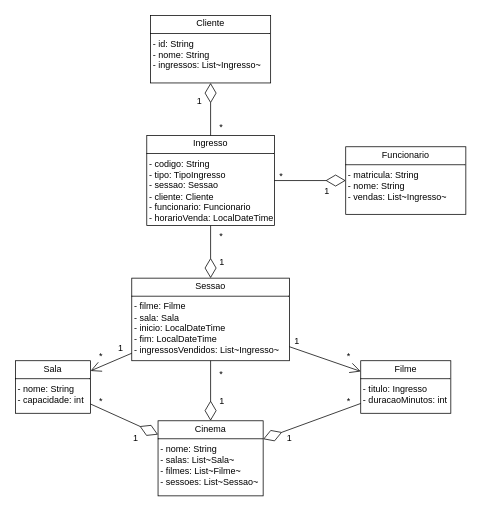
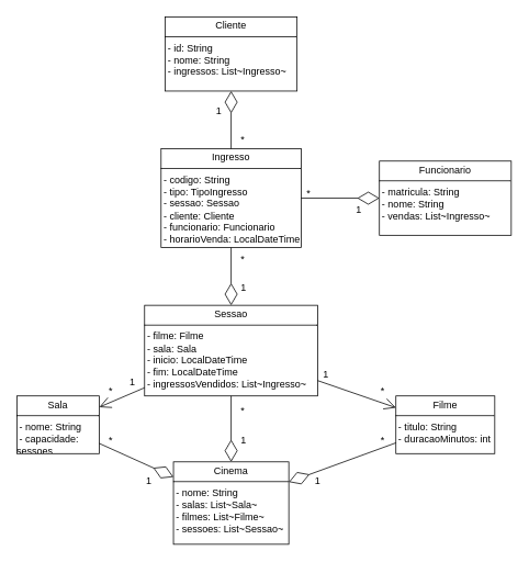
  <mxCell id="0" />
  <mxCell id="1" parent="0" />
  <mxCell id="2" value="&lt;p style=&quot;margin:0px;margin-top:4px;text-align:center;&quot;&gt;Cliente&lt;/p&gt;&lt;hr size=&quot;1&quot; style=&quot;border-style:solid;&quot;&gt;&lt;div class=&quot;cm-line&quot;&gt;&amp;nbsp;- id: String&lt;/div&gt;&lt;div class=&quot;cm-line&quot;&gt;&amp;nbsp;- nome: String&lt;/div&gt;&lt;div class=&quot;cm-line&quot;&gt;&amp;nbsp;- ingressos: List~Ingresso~&lt;/div&gt;" style="verticalAlign=top;align=left;overflow=fill;html=1;whiteSpace=wrap;" vertex="1" parent="1"><mxGeometry x="200" y="20" width="160" height="90" as="geometry" /></mxCell>
- <mxCell id="3" value="&lt;p style=&quot;margin:0px;margin-top:4px;text-align:center;&quot;&gt;Filme&lt;/p&gt;&lt;hr size=&quot;1&quot; style=&quot;border-style:solid;&quot;&gt;&lt;div class=&quot;cm-line&quot;&gt;&amp;nbsp;- titulo: Ingresso&lt;/div&gt;&lt;div class=&quot;cm-line&quot;&gt;&amp;nbsp;- duracaoMinutos: int&lt;/div&gt;&lt;div class=&quot;cm-line&quot;&gt;&lt;br&gt;&lt;/div&gt;" style="verticalAlign=top;align=left;overflow=fill;html=1;whiteSpace=wrap;" vertex="1" parent="1"><mxGeometry x="480" y="480" width="120" height="70" as="geometry" /></mxCell>
- <mxCell id="4" value="&lt;p style=&quot;margin:0px;margin-top:4px;text-align:center;&quot;&gt;Sala&lt;/p&gt;&lt;hr size=&quot;1&quot; style=&quot;border-style:solid;&quot;&gt;&lt;div class=&quot;cm-line&quot;&gt;&amp;nbsp;- nome: String&lt;/div&gt;&lt;div class=&quot;cm-line&quot;&gt;&amp;nbsp;- capacidade: int&lt;/div&gt;" style="verticalAlign=top;align=left;overflow=fill;html=1;whiteSpace=wrap;" vertex="1" parent="1"><mxGeometry x="20" y="480" width="100" height="70" as="geometry" /></mxCell>
+ <mxCell id="3" value="&lt;p style=&quot;margin:0px;margin-top:4px;text-align:center;&quot;&gt;Filme&lt;/p&gt;&lt;hr size=&quot;1&quot; style=&quot;border-style:solid;&quot;&gt;&lt;div class=&quot;cm-line&quot;&gt;&amp;nbsp;- titulo: String&lt;/div&gt;&lt;div class=&quot;cm-line&quot;&gt;&amp;nbsp;- duracaoMinutos: int&lt;/div&gt;&lt;div class=&quot;cm-line&quot;&gt;&lt;br&gt;&lt;/div&gt;" style="verticalAlign=top;align=left;overflow=fill;html=1;whiteSpace=wrap;" vertex="1" parent="1"><mxGeometry x="480" y="480" width="120" height="70" as="geometry" /></mxCell>
+ <mxCell id="4" value="&lt;p style=&quot;margin:0px;margin-top:4px;text-align:center;&quot;&gt;Sala&lt;/p&gt;&lt;hr size=&quot;1&quot; style=&quot;border-style:solid;&quot;&gt;&lt;div class=&quot;cm-line&quot;&gt;&amp;nbsp;- nome: String&lt;/div&gt;&lt;div class=&quot;cm-line&quot;&gt;&amp;nbsp;- capacidade: sessoes&lt;/div&gt;" style="verticalAlign=top;align=left;overflow=fill;html=1;whiteSpace=wrap;" vertex="1" parent="1"><mxGeometry x="20" y="480" width="100" height="70" as="geometry" /></mxCell>
  <mxCell id="5" value="&lt;p style=&quot;margin:0px;margin-top:4px;text-align:center;&quot;&gt;Sessao&lt;/p&gt;&lt;hr size=&quot;1&quot; style=&quot;border-style:solid;&quot;&gt;&lt;div class=&quot;cm-line&quot;&gt;&amp;nbsp;- filme: Filme&lt;/div&gt;&lt;div class=&quot;cm-line&quot;&gt;&amp;nbsp;- sala: Sala&lt;/div&gt;&lt;div class=&quot;cm-line&quot;&gt;&amp;nbsp;- inicio: LocalDateTime&lt;/div&gt;&lt;div class=&quot;cm-line&quot;&gt;&amp;nbsp;- fim: LocalDateTime&lt;/div&gt;&lt;div class=&quot;cm-line&quot;&gt;&amp;nbsp;- ingressosVendidos: List~Ingresso~&lt;/div&gt;" style="verticalAlign=top;align=left;overflow=fill;html=1;whiteSpace=wrap;" vertex="1" parent="1"><mxGeometry x="175" y="370" width="210" height="110" as="geometry" /></mxCell>
  <mxCell id="6" value="&lt;p style=&quot;margin:0px;margin-top:4px;text-align:center;&quot;&gt;Ingresso&lt;/p&gt;&lt;hr size=&quot;1&quot; style=&quot;border-style:solid;&quot;&gt;&lt;div class=&quot;cm-line&quot;&gt;&amp;nbsp;- codigo: String&lt;/div&gt;&lt;div class=&quot;cm-line&quot;&gt;&amp;nbsp;- tipo: TipoIngresso&lt;/div&gt;&lt;div class=&quot;cm-line&quot;&gt;&amp;nbsp;- sessao: Sessao&lt;/div&gt;&lt;div class=&quot;cm-line&quot;&gt;&amp;nbsp;- cliente: Cliente&lt;/div&gt;&lt;div class=&quot;cm-line&quot;&gt;&amp;nbsp;- funcionario: Funcionario&lt;/div&gt;&lt;div class=&quot;cm-line&quot;&gt;&amp;nbsp;- horarioVenda: LocalDateTime&lt;/div&gt;" style="verticalAlign=top;align=left;overflow=fill;html=1;whiteSpace=wrap;" vertex="1" parent="1"><mxGeometry x="195" y="180" width="170" height="120" as="geometry" /></mxCell>
  <mxCell id="7" value="&lt;p style=&quot;margin:0px;margin-top:4px;text-align:center;&quot;&gt;Funcionario&lt;/p&gt;&lt;hr size=&quot;1&quot; style=&quot;border-style:solid;&quot;&gt;&lt;div class=&quot;cm-line&quot;&gt;&amp;nbsp;- matricula: String&lt;/div&gt;&lt;div class=&quot;cm-line&quot;&gt;&amp;nbsp;- nome: String&lt;/div&gt;&lt;div class=&quot;cm-line&quot;&gt;&amp;nbsp;- vendas: List~Ingresso~&lt;/div&gt;" style="verticalAlign=top;align=left;overflow=fill;html=1;whiteSpace=wrap;" vertex="1" parent="1"><mxGeometry x="460" y="195" width="160" height="90" as="geometry" /></mxCell>
  <mxCell id="8" value="&lt;p style=&quot;margin:0px;margin-top:4px;text-align:center;&quot;&gt;Cinema&lt;/p&gt;&lt;hr size=&quot;1&quot; style=&quot;border-style:solid;&quot;&gt;&lt;div class=&quot;cm-line&quot;&gt;&amp;nbsp;- nome: String&lt;/div&gt;&lt;div class=&quot;cm-line&quot;&gt;&amp;nbsp;- salas: List~Sala~&lt;/div&gt;&lt;div class=&quot;cm-line&quot;&gt;&amp;nbsp;- filmes: List~Filme~&lt;/div&gt;&lt;div class=&quot;cm-line&quot;&gt;&amp;nbsp;- sessoes: List~Sessao~&lt;/div&gt;" style="verticalAlign=top;align=left;overflow=fill;html=1;whiteSpace=wrap;" vertex="1" parent="1"><mxGeometry x="210" y="560" width="140" height="100" as="geometry" /></mxCell>
  <mxCell id="9" value="" style="endArrow=diamondThin;endFill=0;endSize=24;html=1;rounded=0;" edge="1" parent="1" source="4" target="8"><mxGeometry width="160" relative="1" as="geometry"><mxPoint x="300" y="470" as="sourcePoint" /><mxPoint x="460" y="470" as="targetPoint" /></mxGeometry></mxCell>
  <mxCell id="10" value="" style="endArrow=diamondThin;endFill=0;endSize=24;html=1;rounded=0;" edge="1" parent="1" source="3" target="8"><mxGeometry width="160" relative="1" as="geometry"><mxPoint x="320" y="590" as="sourcePoint" /><mxPoint x="320" y="510" as="targetPoint" /></mxGeometry></mxCell>
  <mxCell id="11" value="" style="endArrow=diamondThin;endFill=0;endSize=24;html=1;rounded=0;" edge="1" parent="1" source="5" target="8"><mxGeometry width="160" relative="1" as="geometry"><mxPoint x="400" y="720" as="sourcePoint" /><mxPoint x="400" y="640" as="targetPoint" /></mxGeometry></mxCell>
  <mxCell id="12" value="" style="endArrow=open;endFill=1;endSize=12;html=1;rounded=0;" edge="1" parent="1" source="5" target="3"><mxGeometry width="160" relative="1" as="geometry"><mxPoint x="300" y="470" as="sourcePoint" /><mxPoint x="460" y="470" as="targetPoint" /></mxGeometry></mxCell>
  <mxCell id="13" value="" style="endArrow=open;endFill=1;endSize=12;html=1;rounded=0;" edge="1" parent="1" source="5" target="4"><mxGeometry width="160" relative="1" as="geometry"><mxPoint y="470" as="sourcePoint" x="440" /><mxPoint x="535" y="503" as="targetPoint" /></mxGeometry></mxCell>
  <mxCell id="14" value="" style="endArrow=diamondThin;endFill=0;endSize=24;html=1;rounded=0;entryX=0.5;entryY=0;entryDx=0;entryDy=0;exitX=0.5;exitY=1;exitDx=0;exitDy=0;" edge="1" parent="1" source="6" target="5"><mxGeometry width="160" relative="1" as="geometry"><mxPoint x="280" y="310" as="sourcePoint" /><mxPoint x="280" y="610" as="targetPoint" /></mxGeometry></mxCell>
  <mxCell id="15" value="" style="endArrow=diamondThin;endFill=0;endSize=24;html=1;rounded=0;" edge="1" parent="1" source="6" target="2"><mxGeometry width="160" relative="1" as="geometry"><mxPoint x="320" y="350" as="sourcePoint" /><mxPoint x="330" y="420" as="targetPoint" /></mxGeometry></mxCell>
  <mxCell id="16" value="" style="endArrow=diamondThin;endFill=0;endSize=24;html=1;rounded=0;" edge="1" parent="1" source="6" target="7"><mxGeometry width="160" relative="1" as="geometry"><mxPoint x="270" y="180" as="sourcePoint" /><mxPoint x="270" y="110" as="targetPoint" /></mxGeometry></mxCell>
  <mxCell id="17" value="1" style="text;whiteSpace=wrap;html=1;" vertex="1" parent="1"><mxGeometry x="175" y="570" width="40" height="40" as="geometry" /></mxCell>
  <mxCell id="18" value="1" style="text;whiteSpace=wrap;html=1;" vertex="1" parent="1"><mxGeometry x="380" y="570" width="40" height="40" as="geometry" /></mxCell>
  <mxCell id="19" value="1" style="text;whiteSpace=wrap;html=1;" vertex="1" parent="1"><mxGeometry x="290" y="520" width="40" height="40" as="geometry" /></mxCell>
  <mxCell id="20" value="1" style="text;whiteSpace=wrap;html=1;" vertex="1" parent="1"><mxGeometry x="390" y="440" width="40" height="40" as="geometry" /></mxCell>
  <mxCell id="21" value="1" style="text;whiteSpace=wrap;html=1;" vertex="1" parent="1"><mxGeometry x="155" y="450" width="40" height="40" as="geometry" /></mxCell>
  <mxCell id="22" value="1" style="text;whiteSpace=wrap;html=1;" vertex="1" parent="1"><mxGeometry x="290" y="335" width="40" height="40" as="geometry" /></mxCell>
  <mxCell id="23" value="1" style="text;whiteSpace=wrap;html=1;" vertex="1" parent="1"><mxGeometry x="260" y="120" width="40" height="40" as="geometry" /></mxCell>
  <mxCell id="24" value="*" style="text;whiteSpace=wrap;html=1;" vertex="1" parent="1"><mxGeometry x="130" y="520" width="40" height="40" as="geometry" /></mxCell>
  <mxCell id="25" value="&#10;*&#10;&#10;" style="text;whiteSpace=wrap;html=1;" vertex="1" parent="1"><mxGeometry x="290" y="470" width="40" height="40" as="geometry" /></mxCell>
  <mxCell id="26" value="*" style="text;whiteSpace=wrap;html=1;" vertex="1" parent="1"><mxGeometry x="460" y="520" width="40" height="40" as="geometry" /></mxCell>
  <mxCell id="27" value="&lt;div&gt;*&lt;/div&gt;" style="text;whiteSpace=wrap;html=1;" vertex="1" parent="1"><mxGeometry x="460" y="460" width="40" height="40" as="geometry" /></mxCell>
  <mxCell id="28" value="*" style="text;whiteSpace=wrap;html=1;" vertex="1" parent="1"><mxGeometry x="130" y="460" width="40" height="40" as="geometry" /></mxCell>
  <mxCell id="29" value="*" style="text;whiteSpace=wrap;html=1;" vertex="1" parent="1"><mxGeometry x="290" y="300" width="40" height="40" as="geometry" /></mxCell>
  <mxCell id="30" value="*" style="text;whiteSpace=wrap;html=1;" vertex="1" parent="1"><mxGeometry x="290" y="155" width="40" height="40" as="geometry" /></mxCell>
  <mxCell id="31" value="*" style="text;whiteSpace=wrap;html=1;" vertex="1" parent="1"><mxGeometry x="370" y="220" width="40" height="40" as="geometry" /></mxCell>
  <mxCell id="32" value="1" style="text;whiteSpace=wrap;html=1;" vertex="1" parent="1"><mxGeometry x="430" y="240" width="40" height="40" as="geometry" /></mxCell>
